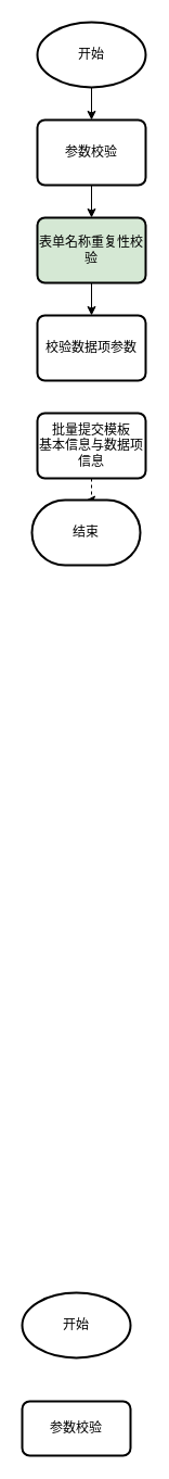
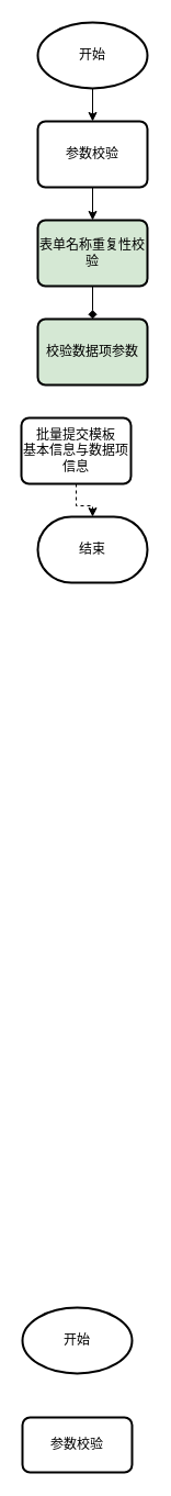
  <mxCell id="0" />
  <mxCell id="1" parent="0" />
  <mxCell id="2" value="开始" style="strokeWidth=2;html=1;shape=mxgraph.flowchart.start_1;whiteSpace=wrap;" vertex="1" parent="1"><mxGeometry x="20" y="1190" width="100" height="60" as="geometry" /></mxCell>
  <mxCell id="3" value="参数校验" style="rounded=1;whiteSpace=wrap;html=1;absoluteArcSize=1;arcSize=14;strokeWidth=2;" vertex="1" parent="1"><mxGeometry x="20" y="1290" width="100" height="50" as="geometry" /></mxCell>
  <mxCell id="4" value="" style="edgeStyle=orthogonalEdgeStyle;rounded=0;orthogonalLoop=1;jettySize=auto;html=1;" edge="1" parent="1" source="5" target="7"><mxGeometry relative="1" as="geometry" /></mxCell>
  <mxCell id="5" value="开始" style="strokeWidth=2;html=1;shape=mxgraph.flowchart.start_1;whiteSpace=wrap;" vertex="1" parent="1"><mxGeometry x="34" y="20" width="100" height="60" as="geometry" /></mxCell>
  <mxCell id="6" value="" style="edgeStyle=orthogonalEdgeStyle;rounded=0;orthogonalLoop=1;jettySize=auto;html=1;" edge="1" parent="1" source="7" target="9"><mxGeometry relative="1" as="geometry" /></mxCell>
  <mxCell id="7" value="参数校验" style="rounded=1;whiteSpace=wrap;html=1;absoluteArcSize=1;arcSize=14;strokeWidth=2;" vertex="1" parent="1"><mxGeometry x="34" y="110" width="100" height="60" as="geometry" /></mxCell>
- <mxCell id="8" value="" style="edgeStyle=orthogonalEdgeStyle;rounded=0;orthogonalLoop=1;jettySize=auto;html=1;" edge="1" parent="1" source="9" target="10"><mxGeometry relative="1" as="geometry" /></mxCell>
+ <mxCell id="8" value="" style="edgeStyle=orthogonalEdgeStyle;rounded=0;orthogonalLoop=1;jettySize=auto;html=1;endArrow=diamond;" edge="1" parent="1" source="9" target="10"><mxGeometry relative="1" as="geometry" /></mxCell>
  <mxCell id="9" value="表单名称重复性校验" style="rounded=1;whiteSpace=wrap;html=1;absoluteArcSize=1;arcSize=14;strokeWidth=2;fillColor=#d5e8d4;" vertex="1" parent="1"><mxGeometry x="34" y="200" width="100" height="60" as="geometry" /></mxCell>
- <mxCell id="10" value="校验数据项参数" style="rounded=1;whiteSpace=wrap;html=1;absoluteArcSize=1;arcSize=14;strokeWidth=2;" vertex="1" parent="1"><mxGeometry x="34" y="290" width="100" height="60" as="geometry" /></mxCell>
+ <mxCell id="10" value="校验数据项参数" style="rounded=1;whiteSpace=wrap;html=1;absoluteArcSize=1;arcSize=14;strokeWidth=2;fillColor=#d5e8d4;" vertex="1" parent="1"><mxGeometry x="34" y="290" width="100" height="60" as="geometry" /></mxCell>
  <mxCell id="11" value="" style="edgeStyle=orthogonalEdgeStyle;rounded=0;orthogonalLoop=1;jettySize=auto;html=1;dashed=1;" edge="1" parent="1" source="12" target="13"><mxGeometry relative="1" as="geometry" /></mxCell>
- <mxCell id="12" value="批量提交模板&lt;br&gt;基本信息与数据项信息" style="rounded=1;whiteSpace=wrap;html=1;absoluteArcSize=1;arcSize=14;strokeWidth=2;" vertex="1" parent="1"><mxGeometry x="34" y="380" width="100" height="60" as="geometry" /></mxCell>
- <mxCell id="13" value="结束" style="strokeWidth=2;html=1;shape=mxgraph.flowchart.terminator;whiteSpace=wrap;" vertex="1" parent="1"><mxGeometry x="29" y="460" width="100" height="60" as="geometry" /></mxCell>
+ <mxCell id="12" value="批量提交模板&lt;br&gt;基本信息与数据项信息" style="rounded=1;whiteSpace=wrap;html=1;absoluteArcSize=1;arcSize=14;strokeWidth=2;" vertex="1" parent="1"><mxGeometry x="19" y="380" width="100" height="60" as="geometry" /></mxCell>
+ <mxCell id="13" value="结束" style="strokeWidth=2;html=1;shape=mxgraph.flowchart.terminator;whiteSpace=wrap;" vertex="1" parent="1"><mxGeometry x="34" y="470" width="100" height="60" as="geometry" /></mxCell>
